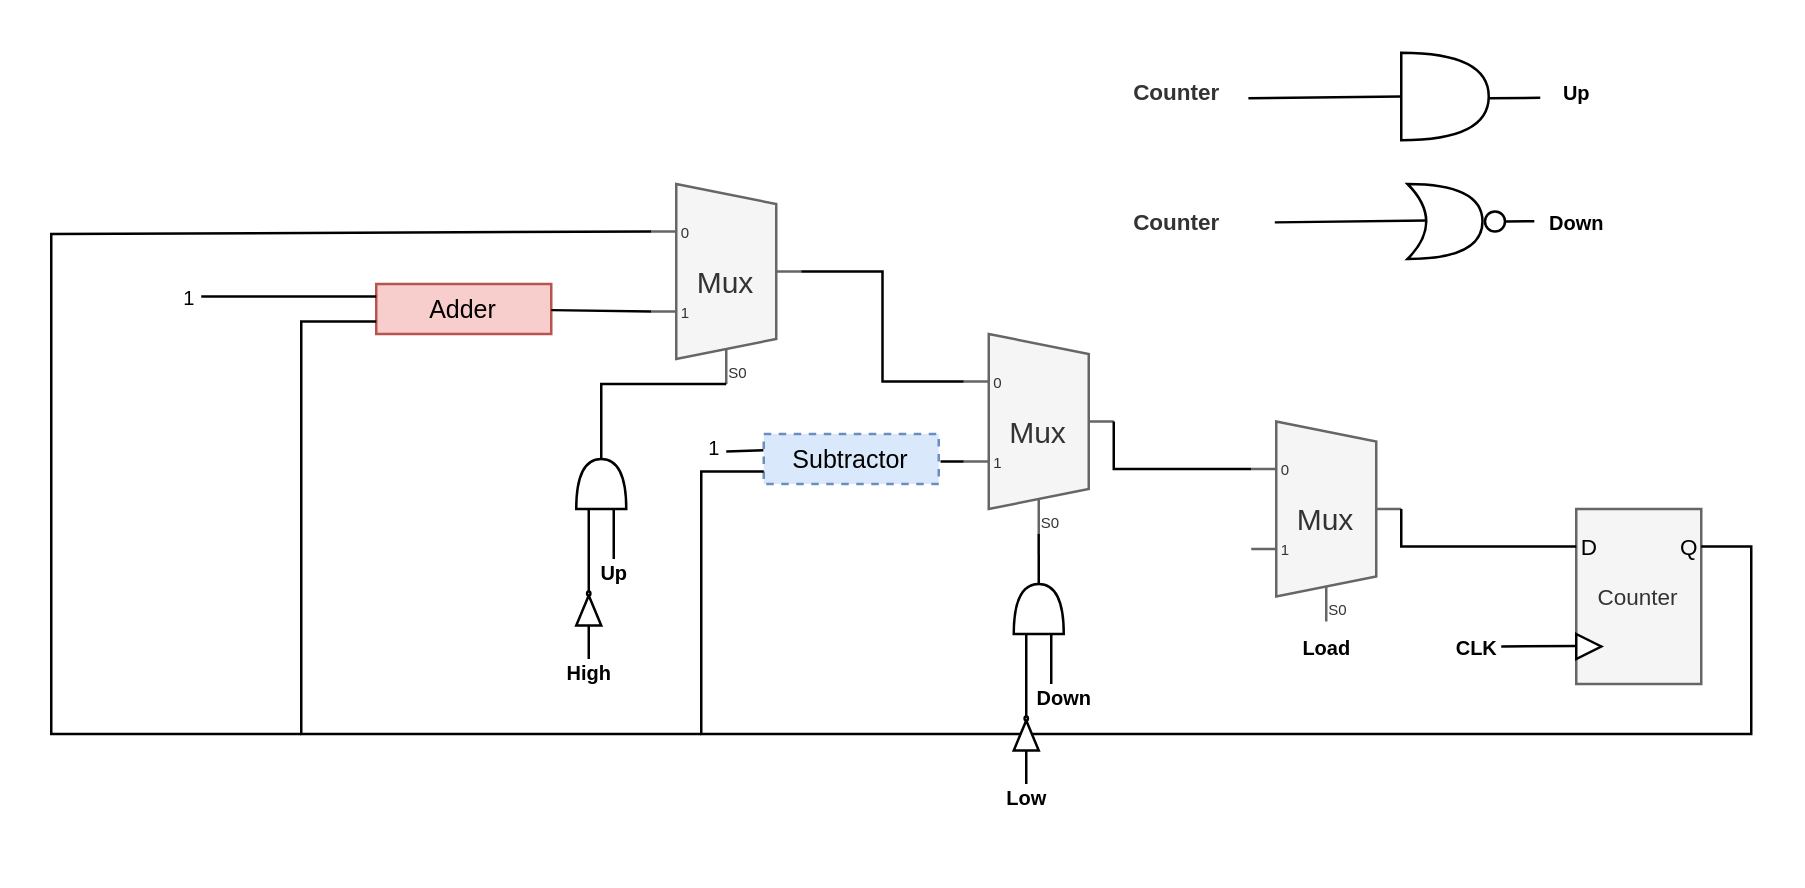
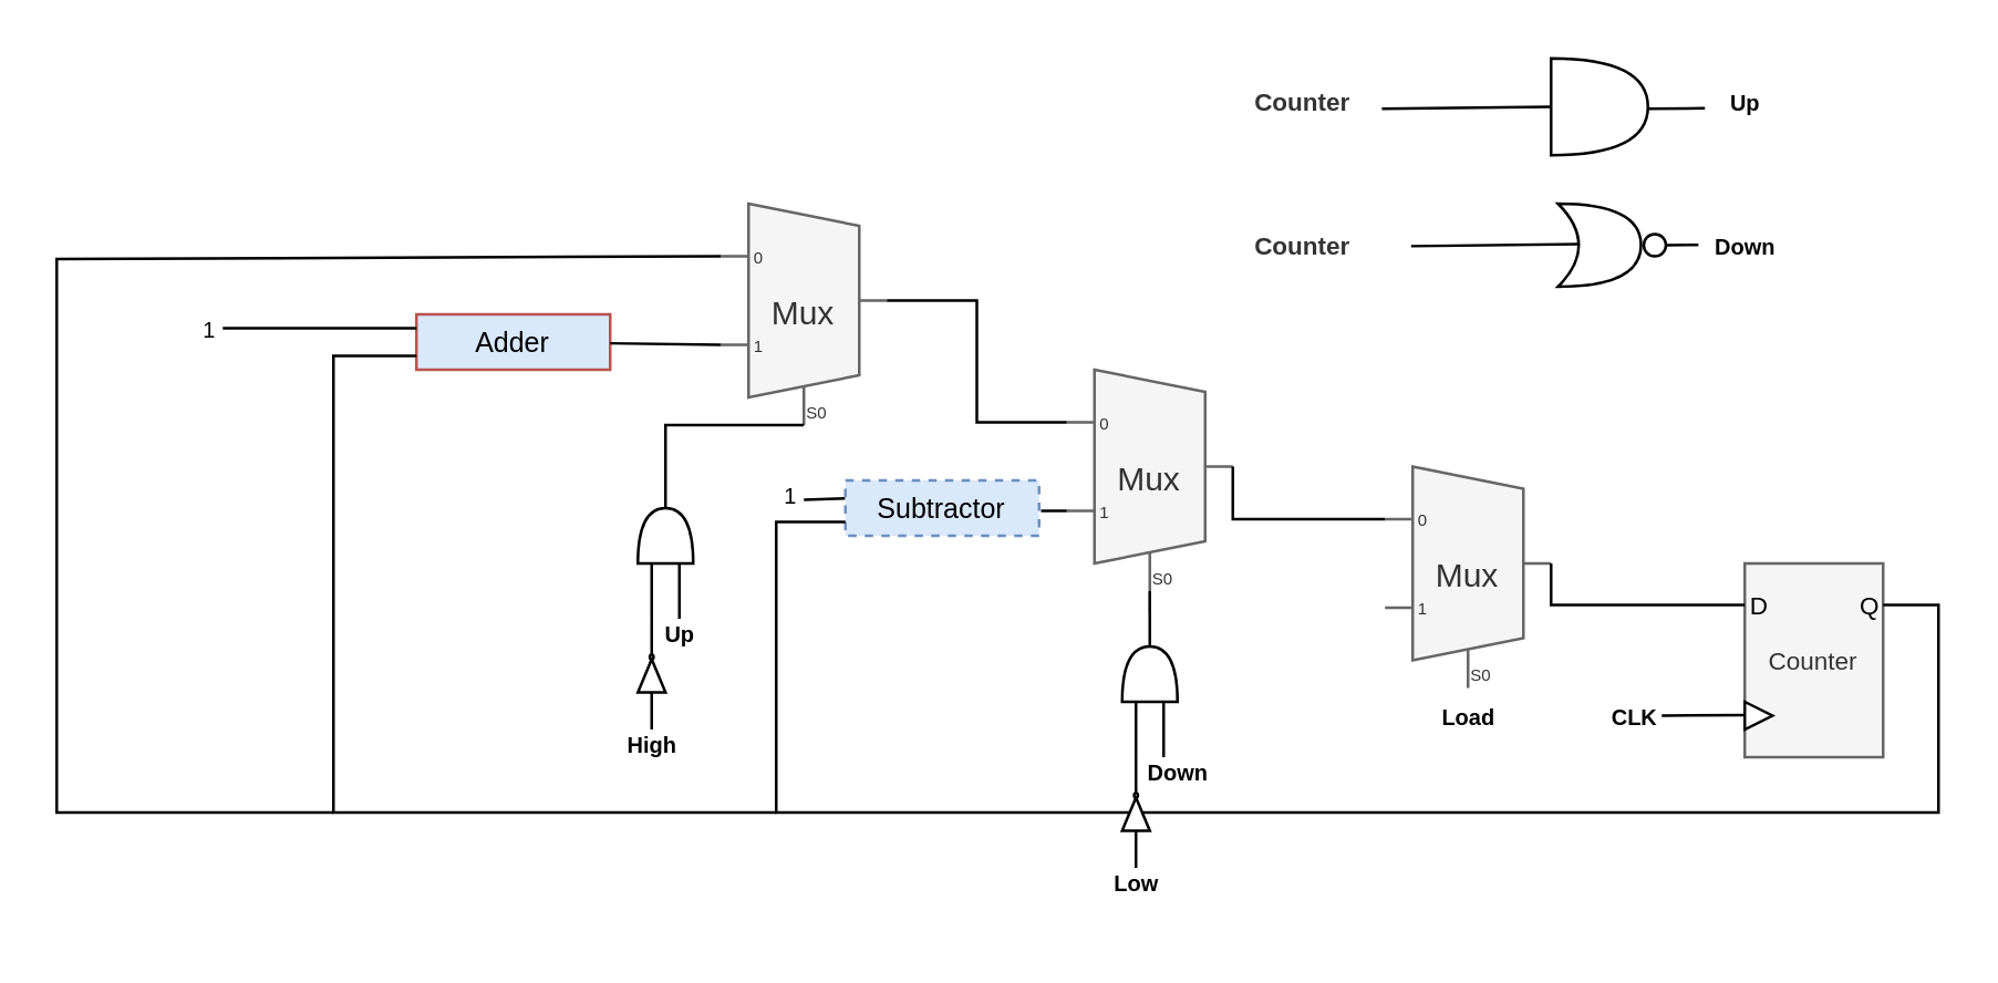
  <mxCell id="0" />
  <mxCell id="1" parent="0" />
  <mxCell id="2" value="&lt;font style=&quot;font-size: 9px;&quot;&gt;Counter&lt;/font&gt;" style="rounded=0;whiteSpace=wrap;html=1;fillColor=#f5f5f5;fontColor=#333333;strokeColor=#666666;" vertex="1" parent="1"><mxGeometry x="630" y="203" width="50" height="70" as="geometry" /></mxCell>
  <mxCell id="3" value="" style="triangle;whiteSpace=wrap;html=1;" vertex="1" parent="1"><mxGeometry x="630" y="253" width="10" height="10" as="geometry" /></mxCell>
  <mxCell id="4" value="" style="endArrow=none;html=1;rounded=0;endFill=0;" edge="1" parent="1"><mxGeometry width="50" height="50" relative="1" as="geometry"><mxPoint x="600" y="258" as="sourcePoint" /><mxPoint x="630" y="257.8" as="targetPoint" /></mxGeometry></mxCell>
  <mxCell id="5" value="&lt;font style=&quot;font-size: 8px;&quot;&gt;CLK&lt;/font&gt;" style="text;html=1;align=center;verticalAlign=middle;resizable=0;points=[];autosize=1;strokeColor=none;fillColor=none;fontStyle=1" vertex="1" parent="1"><mxGeometry x="570" y="243" width="40" height="30" as="geometry" /></mxCell>
  <mxCell id="6" value="&lt;font style=&quot;font-size: 9px;&quot;&gt;Q&lt;/font&gt;" style="text;html=1;align=center;verticalAlign=middle;resizable=0;points=[];autosize=1;strokeColor=none;fillColor=none;" vertex="1" parent="1"><mxGeometry x="660" y="203" width="30" height="30" as="geometry" /></mxCell>
  <mxCell id="7" value="&lt;font style=&quot;font-size: 9px;&quot;&gt;D&lt;/font&gt;" style="text;html=1;align=center;verticalAlign=middle;resizable=0;points=[];autosize=1;strokeColor=none;fillColor=none;" vertex="1" parent="1"><mxGeometry x="620" y="203" width="30" height="30" as="geometry" /></mxCell>
  <mxCell id="8" value="Mux" style="shadow=0;dashed=0;align=center;html=1;strokeWidth=1;shape=mxgraph.electrical.abstract.mux2;whiteSpace=wrap;fillColor=#f5f5f5;fontColor=#333333;strokeColor=#666666;" vertex="1" parent="1"><mxGeometry x="500" y="168" width="60" height="80" as="geometry" /></mxCell>
  <mxCell id="9" value="Mux" style="shadow=0;dashed=0;align=center;html=1;strokeWidth=1;shape=mxgraph.electrical.abstract.mux2;whiteSpace=wrap;fillColor=#f5f5f5;fontColor=#333333;strokeColor=#666666;" vertex="1" parent="1"><mxGeometry x="385" y="133" width="60" height="80" as="geometry" /></mxCell>
  <mxCell id="10" value="" style="endArrow=none;html=1;rounded=0;entryX=1;entryY=0.5;entryDx=0;entryDy=-5;entryPerimeter=0;exitX=0;exitY=0.2;exitDx=0;exitDy=3;exitPerimeter=0;" edge="1" parent="1" source="8" target="9"><mxGeometry width="50" height="50" relative="1" as="geometry"><mxPoint x="530" y="193" as="sourcePoint" /><mxPoint x="580" y="143" as="targetPoint" /><Array as="points"><mxPoint x="445" y="187" /></Array></mxGeometry></mxCell>
  <mxCell id="11" value="&lt;font style=&quot;font-size: 8px;&quot;&gt;Load&lt;/font&gt;" style="text;html=1;align=center;verticalAlign=middle;resizable=0;points=[];autosize=1;strokeColor=none;fillColor=none;fontStyle=1" vertex="1" parent="1"><mxGeometry x="510" y="243" width="40" height="30" as="geometry" /></mxCell>
  <mxCell id="12" value="" style="endArrow=none;html=1;rounded=0;exitX=1;exitY=0.5;exitDx=0;exitDy=-5;exitPerimeter=0;entryX=0.333;entryY=0.5;entryDx=0;entryDy=0;entryPerimeter=0;" edge="1" parent="1" source="8" target="7"><mxGeometry width="50" height="50" relative="1" as="geometry"><mxPoint x="580" y="263" as="sourcePoint" /><mxPoint x="630" y="213" as="targetPoint" /><Array as="points"><mxPoint x="560" y="218" /><mxPoint x="600" y="218" /></Array></mxGeometry></mxCell>
  <mxCell id="13" value="&lt;span style=&quot;font-size: 8px;&quot;&gt;Down&lt;/span&gt;" style="text;html=1;align=center;verticalAlign=middle;resizable=0;points=[];autosize=1;strokeColor=none;fillColor=none;fontStyle=1" vertex="1" parent="1"><mxGeometry x="405" y="263" width="40" height="30" as="geometry" /></mxCell>
  <mxCell id="14" value="&lt;font style=&quot;font-size: 10px;&quot;&gt;Subtractor&lt;/font&gt;" style="rounded=0;whiteSpace=wrap;html=1;fillColor=#dae8fc;strokeColor=#6c8ebf;dashed=1;" vertex="1" parent="1"><mxGeometry x="305" y="173" width="70" height="20" as="geometry" /></mxCell>
  <mxCell id="15" style="edgeStyle=orthogonalEdgeStyle;rounded=0;orthogonalLoop=1;jettySize=auto;html=1;exitX=0;exitY=0.6;exitDx=0;exitDy=3;exitPerimeter=0;entryX=1.01;entryY=0.584;entryDx=0;entryDy=0;entryPerimeter=0;endArrow=none;endFill=0;" edge="1" parent="1" source="9" target="14"><mxGeometry relative="1" as="geometry" /></mxCell>
  <mxCell id="16" value="" style="endArrow=none;html=1;rounded=0;exitX=0.667;exitY=0.667;exitDx=0;exitDy=0;exitPerimeter=0;entryX=0;entryY=0.75;entryDx=0;entryDy=0;" edge="1" parent="1" target="14"><mxGeometry width="50" height="50" relative="1" as="geometry"><mxPoint x="680" y="218.01" as="sourcePoint" /><mxPoint x="280" y="183" as="targetPoint" /><Array as="points"><mxPoint x="700" y="218" /><mxPoint x="700" y="293" /><mxPoint x="280" y="293" /><mxPoint x="280" y="188" /></Array></mxGeometry></mxCell>
  <mxCell id="17" value="" style="endArrow=none;html=1;rounded=0;entryX=-0.002;entryY=0.325;entryDx=0;entryDy=0;entryPerimeter=0;" edge="1" parent="1" target="14"><mxGeometry width="50" height="50" relative="1" as="geometry"><mxPoint x="290" y="180" as="sourcePoint" /><mxPoint x="270" y="173" as="targetPoint" /></mxGeometry></mxCell>
  <mxCell id="18" value="&lt;font style=&quot;font-size: 8px;&quot;&gt;1&lt;/font&gt;" style="text;html=1;align=center;verticalAlign=middle;resizable=0;points=[];autosize=1;strokeColor=none;fillColor=none;" vertex="1" parent="1"><mxGeometry x="270" y="163" width="30" height="30" as="geometry" /></mxCell>
  <mxCell id="19" value="Mux" style="shadow=0;dashed=0;align=center;html=1;strokeWidth=1;shape=mxgraph.electrical.abstract.mux2;whiteSpace=wrap;fillColor=#f5f5f5;fontColor=#333333;strokeColor=#666666;" vertex="1" parent="1"><mxGeometry x="260" y="73" width="60" height="80" as="geometry" /></mxCell>
  <mxCell id="20" style="edgeStyle=orthogonalEdgeStyle;rounded=0;orthogonalLoop=1;jettySize=auto;html=1;exitX=1;exitY=0.5;exitDx=0;exitDy=-5;exitPerimeter=0;entryX=0;entryY=0.2;entryDx=0;entryDy=3;entryPerimeter=0;endArrow=none;endFill=0;" edge="1" parent="1" source="19" target="9"><mxGeometry relative="1" as="geometry" /></mxCell>
  <mxCell id="21" value="&lt;span style=&quot;font-size: 8px;&quot;&gt;Up&lt;/span&gt;" style="text;html=1;align=center;verticalAlign=middle;resizable=0;points=[];autosize=1;strokeColor=none;fillColor=none;fontStyle=1" vertex="1" parent="1"><mxGeometry x="230" y="213" width="30" height="30" as="geometry" /></mxCell>
- <mxCell id="22" value="&lt;font style=&quot;font-size: 10px;&quot;&gt;Adder&lt;/font&gt;" style="rounded=0;whiteSpace=wrap;html=1;fillColor=#f8cecc;strokeColor=#b85450;" vertex="1" parent="1"><mxGeometry x="150" y="113" width="70" height="20" as="geometry" /></mxCell>
+ <mxCell id="22" value="&lt;font style=&quot;font-size: 10px;&quot;&gt;Adder&lt;/font&gt;" style="rounded=0;whiteSpace=wrap;html=1;fillColor=#dae8fc;strokeColor=#b85450;" vertex="1" parent="1"><mxGeometry x="150" y="113" width="70" height="20" as="geometry" /></mxCell>
  <mxCell id="23" value="" style="endArrow=none;html=1;rounded=0;entryX=0;entryY=0.6;entryDx=0;entryDy=3;entryPerimeter=0;" edge="1" parent="1" target="19"><mxGeometry width="50" height="50" relative="1" as="geometry"><mxPoint x="220" y="123.451" as="sourcePoint" /><mxPoint x="300" y="113" as="targetPoint" /></mxGeometry></mxCell>
  <mxCell id="24" value="" style="endArrow=none;html=1;rounded=0;exitX=0;exitY=0.75;exitDx=0;exitDy=0;" edge="1" parent="1" source="22"><mxGeometry width="50" height="50" relative="1" as="geometry"><mxPoint x="190" y="343" as="sourcePoint" /><mxPoint x="280" y="293" as="targetPoint" /><Array as="points"><mxPoint x="140" y="128" /><mxPoint x="120" y="128" /><mxPoint x="120" y="293" /></Array></mxGeometry></mxCell>
  <mxCell id="25" value="" style="endArrow=none;html=1;rounded=0;entryX=0;entryY=0.25;entryDx=0;entryDy=0;" edge="1" parent="1" target="22"><mxGeometry width="50" height="50" relative="1" as="geometry"><mxPoint x="80" y="118" as="sourcePoint" /><mxPoint x="130" y="122.86" as="targetPoint" /></mxGeometry></mxCell>
  <mxCell id="26" value="&lt;font style=&quot;font-size: 8px;&quot;&gt;1&lt;/font&gt;" style="text;html=1;align=center;verticalAlign=middle;resizable=0;points=[];autosize=1;strokeColor=none;fillColor=none;" vertex="1" parent="1"><mxGeometry x="60" y="103" width="30" height="30" as="geometry" /></mxCell>
  <mxCell id="27" value="" style="endArrow=none;html=1;rounded=0;exitX=0;exitY=0.2;exitDx=0;exitDy=3;exitPerimeter=0;" edge="1" parent="1" source="19"><mxGeometry width="50" height="50" relative="1" as="geometry"><mxPoint x="70" y="343" as="sourcePoint" /><mxPoint x="120" y="293" as="targetPoint" /><Array as="points"><mxPoint x="20" y="93" /><mxPoint x="20" y="293" /></Array></mxGeometry></mxCell>
  <mxCell id="28" value="" style="shape=or;whiteSpace=wrap;html=1;direction=north;" vertex="1" parent="1"><mxGeometry x="405" y="233" width="20" height="20" as="geometry" /></mxCell>
  <mxCell id="29" value="" style="endArrow=none;html=1;rounded=0;entryX=0;entryY=0.75;entryDx=0;entryDy=0;entryPerimeter=0;" edge="1" parent="1" target="28"><mxGeometry width="50" height="50" relative="1" as="geometry"><mxPoint x="420" y="273" as="sourcePoint" /><mxPoint x="530" y="323" as="targetPoint" /></mxGeometry></mxCell>
  <mxCell id="30" value="" style="endArrow=none;html=1;rounded=0;entryX=0.333;entryY=1;entryDx=10;entryDy=0;entryPerimeter=0;exitX=1;exitY=0.5;exitDx=0;exitDy=0;exitPerimeter=0;" edge="1" parent="1" source="28" target="9"><mxGeometry width="50" height="50" relative="1" as="geometry"><mxPoint x="360" y="263" as="sourcePoint" /><mxPoint x="410" y="213" as="targetPoint" /></mxGeometry></mxCell>
  <mxCell id="31" value="" style="endArrow=none;html=1;rounded=0;entryX=0;entryY=0.25;entryDx=0;entryDy=0;entryPerimeter=0;exitX=0.125;exitY=0.333;exitDx=0;exitDy=0;exitPerimeter=0;" edge="1" parent="1" source="13" target="28"><mxGeometry width="50" height="50" relative="1" as="geometry"><mxPoint x="415" y="273" as="sourcePoint" /><mxPoint x="415" y="253" as="targetPoint" /></mxGeometry></mxCell>
  <mxCell id="32" value="" style="verticalLabelPosition=bottom;shadow=0;dashed=0;align=center;html=1;verticalAlign=top;shape=mxgraph.electrical.logic_gates.inverter_2;direction=north;" vertex="1" parent="1"><mxGeometry x="405" y="283" width="10" height="20" as="geometry" /></mxCell>
  <mxCell id="33" value="" style="endArrow=none;html=1;rounded=0;exitX=0.125;exitY=0.667;exitDx=0;exitDy=0;exitPerimeter=0;" edge="1" parent="1" source="13"><mxGeometry width="50" height="50" relative="1" as="geometry"><mxPoint x="360" y="323" as="sourcePoint" /><mxPoint x="410" y="273" as="targetPoint" /></mxGeometry></mxCell>
  <mxCell id="34" value="" style="endArrow=none;html=1;rounded=0;" edge="1" parent="1"><mxGeometry width="50" height="50" relative="1" as="geometry"><mxPoint x="410" y="313" as="sourcePoint" /><mxPoint x="410" y="303" as="targetPoint" /></mxGeometry></mxCell>
  <mxCell id="35" value="&lt;span style=&quot;font-size: 8px;&quot;&gt;Low&lt;/span&gt;" style="text;html=1;align=center;verticalAlign=middle;resizable=0;points=[];autosize=1;strokeColor=none;fillColor=none;fontStyle=1" vertex="1" parent="1"><mxGeometry x="390" y="303" width="40" height="30" as="geometry" /></mxCell>
  <mxCell id="36" value="" style="shape=or;whiteSpace=wrap;html=1;direction=north;" vertex="1" parent="1"><mxGeometry x="230" y="183" width="20" height="20" as="geometry" /></mxCell>
  <mxCell id="37" value="" style="endArrow=none;html=1;rounded=0;entryX=0;entryY=0.75;entryDx=0;entryDy=0;entryPerimeter=0;" edge="1" parent="1" target="36"><mxGeometry width="50" height="50" relative="1" as="geometry"><mxPoint x="245" y="223" as="sourcePoint" /><mxPoint x="355" y="273" as="targetPoint" /></mxGeometry></mxCell>
  <mxCell id="38" value="" style="endArrow=none;html=1;rounded=0;entryX=0;entryY=0.25;entryDx=0;entryDy=0;entryPerimeter=0;exitX=0.125;exitY=0.333;exitDx=0;exitDy=0;exitPerimeter=0;" edge="1" parent="1" target="36"><mxGeometry width="50" height="50" relative="1" as="geometry"><mxPoint x="235" y="222.99" as="sourcePoint" /><mxPoint x="240" y="203" as="targetPoint" /></mxGeometry></mxCell>
  <mxCell id="39" value="" style="verticalLabelPosition=bottom;shadow=0;dashed=0;align=center;html=1;verticalAlign=top;shape=mxgraph.electrical.logic_gates.inverter_2;direction=north;" vertex="1" parent="1"><mxGeometry x="230" y="233" width="10" height="20" as="geometry" /></mxCell>
  <mxCell id="40" value="" style="endArrow=none;html=1;rounded=0;exitX=0.125;exitY=0.667;exitDx=0;exitDy=0;exitPerimeter=0;" edge="1" parent="1"><mxGeometry width="50" height="50" relative="1" as="geometry"><mxPoint x="235" y="233.01" as="sourcePoint" /><mxPoint x="235" y="223" as="targetPoint" /></mxGeometry></mxCell>
  <mxCell id="41" value="" style="endArrow=none;html=1;rounded=0;" edge="1" parent="1"><mxGeometry width="50" height="50" relative="1" as="geometry"><mxPoint x="235" y="263" as="sourcePoint" /><mxPoint x="235" y="253" as="targetPoint" /></mxGeometry></mxCell>
  <mxCell id="42" value="&lt;span style=&quot;font-size: 8px;&quot;&gt;High&lt;/span&gt;" style="text;html=1;align=center;verticalAlign=middle;resizable=0;points=[];autosize=1;strokeColor=none;fillColor=none;fontStyle=1" vertex="1" parent="1"><mxGeometry x="215" y="253" width="40" height="30" as="geometry" /></mxCell>
  <mxCell id="43" value="" style="endArrow=none;html=1;rounded=0;" edge="1" parent="1"><mxGeometry width="50" height="50" relative="1" as="geometry"><mxPoint x="240" y="183" as="sourcePoint" /><mxPoint x="290" y="153" as="targetPoint" /><Array as="points"><mxPoint x="240" y="153" /></Array></mxGeometry></mxCell>
  <mxCell id="44" value="&lt;span style=&quot;font-size: 8px;&quot;&gt;Up&lt;/span&gt;" style="text;html=1;align=center;verticalAlign=middle;resizable=0;points=[];autosize=1;strokeColor=none;fillColor=none;fontStyle=1" vertex="1" parent="1"><mxGeometry x="615" y="20.5" width="30" height="30" as="geometry" /></mxCell>
  <mxCell id="45" value="" style="shape=or;whiteSpace=wrap;html=1;" vertex="1" parent="1"><mxGeometry x="560" y="20.5" width="35" height="35" as="geometry" /></mxCell>
  <mxCell id="46" value="" style="endArrow=none;html=1;rounded=0;exitX=0.02;exitY=0.6;exitDx=0;exitDy=0;exitPerimeter=0;entryX=0.996;entryY=0.521;entryDx=0;entryDy=0;entryPerimeter=0;" edge="1" parent="1" source="44" target="45"><mxGeometry width="50" height="50" relative="1" as="geometry"><mxPoint x="575" y="93" as="sourcePoint" /><mxPoint x="595" y="38" as="targetPoint" /></mxGeometry></mxCell>
  <mxCell id="47" value="&lt;span style=&quot;color: rgb(51, 51, 51); font-size: 9px; text-wrap: wrap;&quot;&gt;Counter&lt;/span&gt;" style="text;html=1;align=center;verticalAlign=middle;resizable=0;points=[];autosize=1;strokeColor=none;fillColor=none;fontStyle=1" vertex="1" parent="1"><mxGeometry x="440" y="20.5" width="60" height="30" as="geometry" /></mxCell>
  <mxCell id="48" value="" style="endArrow=none;html=1;rounded=0;entryX=0;entryY=0.5;entryDx=0;entryDy=0;entryPerimeter=0;exitX=0.981;exitY=0.607;exitDx=0;exitDy=0;exitPerimeter=0;" edge="1" parent="1" source="47"><mxGeometry width="50" height="50" relative="1" as="geometry"><mxPoint x="505" y="93" as="sourcePoint" /><mxPoint x="560" y="38" as="targetPoint" /></mxGeometry></mxCell>
  <mxCell id="49" value="&lt;span style=&quot;font-size: 8px;&quot;&gt;Down&lt;/span&gt;" style="text;html=1;align=center;verticalAlign=middle;resizable=0;points=[];autosize=1;strokeColor=none;fillColor=none;fontStyle=1" vertex="1" parent="1"><mxGeometry x="610" y="73" width="40" height="30" as="geometry" /></mxCell>
  <mxCell id="50" value="" style="endArrow=none;html=1;rounded=0;exitX=0.02;exitY=0.6;exitDx=0;exitDy=0;exitPerimeter=0;entryX=0.9;entryY=0.5;entryDx=0;entryDy=0;entryPerimeter=0;" edge="1" parent="1" target="55"><mxGeometry width="50" height="50" relative="1" as="geometry"><mxPoint x="613.24" y="87.88" as="sourcePoint" /><mxPoint x="605" y="88" as="targetPoint" /></mxGeometry></mxCell>
  <mxCell id="51" value="&lt;span style=&quot;color: rgb(51, 51, 51); font-size: 9px; text-wrap: wrap;&quot;&gt;Counter&lt;/span&gt;" style="text;html=1;align=center;verticalAlign=middle;resizable=0;points=[];autosize=1;strokeColor=none;fillColor=none;fontStyle=1" vertex="1" parent="1"><mxGeometry x="440" y="73" width="60" height="30" as="geometry" /></mxCell>
  <mxCell id="52" value="" style="endArrow=none;html=1;rounded=0;entryX=0;entryY=0.5;entryDx=0;entryDy=0;entryPerimeter=0;exitX=0.981;exitY=0.607;exitDx=0;exitDy=0;exitPerimeter=0;" edge="1" parent="1"><mxGeometry width="50" height="50" relative="1" as="geometry"><mxPoint x="509.43" y="88.35" as="sourcePoint" /><mxPoint x="570.57" y="87.64" as="targetPoint" /></mxGeometry></mxCell>
  <mxCell id="53" value="" style="shape=xor;whiteSpace=wrap;html=1;" vertex="1" parent="1"><mxGeometry x="562.5" y="73" width="30" height="30" as="geometry" /></mxCell>
  <mxCell id="54" value="" style="shape=ellipse;fillColor=#0065FF;strokeColor=none;html=1;sketch=0;" vertex="1" parent="1"><mxGeometry x="585" y="103" width="10" as="geometry" /></mxCell>
  <mxCell id="55" value="" style="verticalLabelPosition=bottom;shadow=0;dashed=0;align=center;html=1;verticalAlign=top;shape=mxgraph.electrical.logic_gates.inverting_contact;" vertex="1" parent="1"><mxGeometry x="592.5" y="83" width="10" height="10" as="geometry" /></mxCell>
